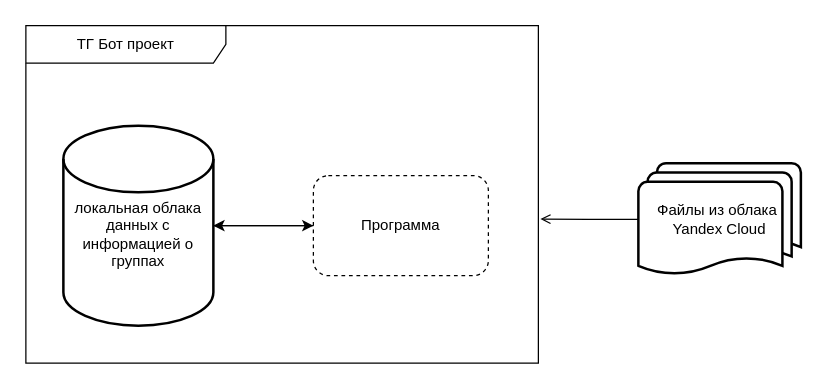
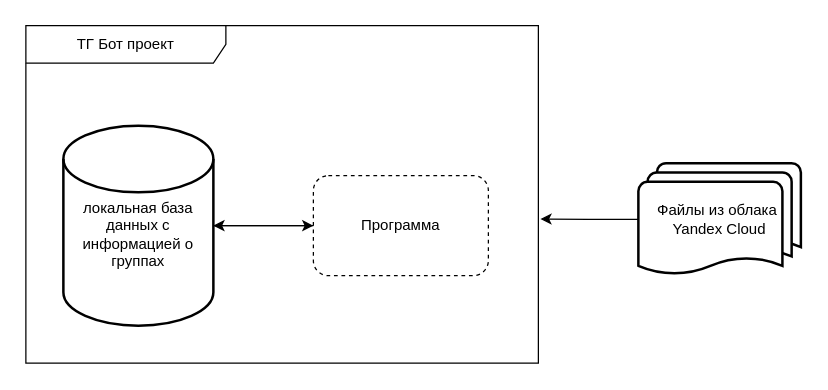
  <mxCell id="0" />
  <mxCell id="1" parent="0" />
  <mxCell id="2" value="ТГ Бот проект" style="shape=umlFrame;whiteSpace=wrap;html=1;pointerEvents=0;recursiveResize=0;container=1;collapsible=0;width=160;" vertex="1" parent="1"><mxGeometry x="20" y="20" width="410" height="270" as="geometry" /></mxCell>
  <mxCell id="3" value="Программа" style="rounded=1;whiteSpace=wrap;html=1;dashed=1;" vertex="1" parent="2"><mxGeometry x="230" y="120" width="140" height="80" as="geometry" /></mxCell>
  <mxCell id="4" style="edgeStyle=orthogonalEdgeStyle;rounded=0;orthogonalLoop=1;jettySize=auto;html=1;" edge="1" parent="2" source="5" target="3"><mxGeometry relative="1" as="geometry" /></mxCell>
- <mxCell id="5" value="&lt;div&gt;&lt;br&gt;&lt;/div&gt;локальная облака данных с информацией о группах" style="strokeWidth=2;html=1;shape=mxgraph.flowchart.database;whiteSpace=wrap;" vertex="1" parent="2"><mxGeometry x="30" y="80" width="120" height="160" as="geometry" /></mxCell>
+ <mxCell id="5" value="&lt;div&gt;&lt;br&gt;&lt;/div&gt;локальная база данных с информацией о группах" style="strokeWidth=2;html=1;shape=mxgraph.flowchart.database;whiteSpace=wrap;" vertex="1" parent="2"><mxGeometry x="30" y="80" width="120" height="160" as="geometry" /></mxCell>
  <mxCell id="6" style="edgeStyle=orthogonalEdgeStyle;rounded=0;orthogonalLoop=1;jettySize=auto;html=1;entryX=1;entryY=0.5;entryDx=0;entryDy=0;entryPerimeter=0;" edge="1" parent="2" source="3" target="5"><mxGeometry relative="1" as="geometry" /></mxCell>
  <mxCell id="7" value="Файлы из облака&amp;nbsp;&lt;div&gt;Yandex Cloud&lt;/div&gt;" style="strokeWidth=2;html=1;shape=mxgraph.flowchart.multi-document;whiteSpace=wrap;" vertex="1" parent="1"><mxGeometry x="510" y="130" width="130" height="90" as="geometry" /></mxCell>
- <mxCell id="8" style="edgeStyle=orthogonalEdgeStyle;rounded=0;orthogonalLoop=1;jettySize=auto;html=1;entryX=1.004;entryY=0.573;entryDx=0;entryDy=0;entryPerimeter=0;endArrow=open;" edge="1" parent="1" source="7" target="2"><mxGeometry relative="1" as="geometry" /></mxCell>
+ <mxCell id="8" style="edgeStyle=orthogonalEdgeStyle;rounded=0;orthogonalLoop=1;jettySize=auto;html=1;entryX=1.004;entryY=0.573;entryDx=0;entryDy=0;entryPerimeter=0;" edge="1" parent="1" source="7" target="2"><mxGeometry relative="1" as="geometry" /></mxCell>
